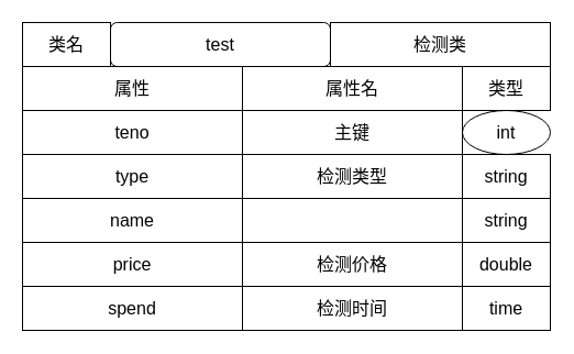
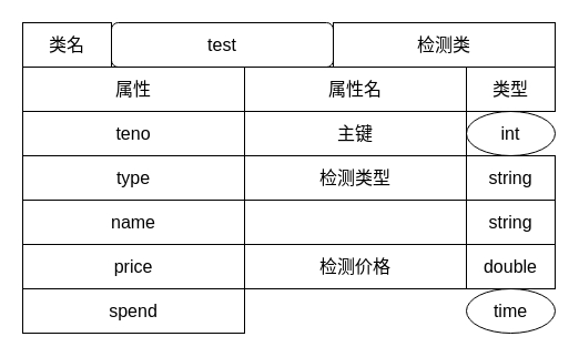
  <mxCell id="0" />
  <mxCell id="1" parent="0" />
  <mxCell id="2" value="&lt;font style=&quot;font-size: 16px;&quot;&gt;类名&lt;/font&gt;" style="rounded=0;whiteSpace=wrap;html=1;fillColor=none;" parent="1" vertex="1"><mxGeometry x="20" y="20" width="80" height="40" as="geometry" /></mxCell>
  <mxCell id="3" value="&lt;font style=&quot;font-size: 16px;&quot;&gt;test&lt;/font&gt;" style="whiteSpace=wrap;html=1;fillColor=none;rounded=1;" parent="1" vertex="1"><mxGeometry x="100" y="20" width="200" height="40" as="geometry" /></mxCell>
  <mxCell id="4" value="&lt;span style=&quot;font-size: 16px;&quot;&gt;检测类&lt;/span&gt;" style="rounded=0;whiteSpace=wrap;html=1;fillColor=none;" parent="1" vertex="1"><mxGeometry x="300" y="20" width="200" height="40" as="geometry" /></mxCell>
  <mxCell id="5" value="&lt;font style=&quot;font-size: 16px;&quot;&gt;属性&lt;/font&gt;" style="rounded=0;whiteSpace=wrap;html=1;fillColor=none;" parent="1" vertex="1"><mxGeometry x="20" y="60" width="200" height="40" as="geometry" /></mxCell>
  <mxCell id="6" value="&lt;font style=&quot;font-size: 16px;&quot;&gt;属性名&lt;/font&gt;" style="rounded=0;whiteSpace=wrap;html=1;fillColor=none;" parent="1" vertex="1"><mxGeometry x="220" y="60" width="200" height="40" as="geometry" /></mxCell>
  <mxCell id="7" value="&lt;font style=&quot;font-size: 16px;&quot;&gt;类型&lt;/font&gt;" style="rounded=0;whiteSpace=wrap;html=1;fillColor=none;" parent="1" vertex="1"><mxGeometry x="420" y="60" width="80" height="40" as="geometry" /></mxCell>
  <mxCell id="8" value="&lt;font style=&quot;font-size: 16px;&quot;&gt;teno&lt;/font&gt;" style="rounded=0;whiteSpace=wrap;html=1;fillColor=none;" parent="1" vertex="1"><mxGeometry x="20" y="100" width="200" height="40" as="geometry" /></mxCell>
  <mxCell id="9" value="&lt;span style=&quot;font-size: 16px;&quot;&gt;主键&lt;/span&gt;" style="rounded=0;whiteSpace=wrap;html=1;fillColor=none;" parent="1" vertex="1"><mxGeometry x="220" y="100" width="200" height="40" as="geometry" /></mxCell>
  <mxCell id="10" value="&lt;font style=&quot;font-size: 16px;&quot;&gt;int&lt;/font&gt;" style="ellipse;whiteSpace=wrap;html=1;fillColor=none;" parent="1" vertex="1"><mxGeometry x="420" y="100" width="80" height="40" as="geometry" /></mxCell>
  <mxCell id="11" value="&lt;font style=&quot;font-size: 16px;&quot;&gt;name&lt;/font&gt;" style="rounded=0;whiteSpace=wrap;html=1;fillColor=none;" parent="1" vertex="1"><mxGeometry x="20" y="180" width="200" height="40" as="geometry" /></mxCell>
  <mxCell id="12" value="&lt;font style=&quot;font-size: 16px;&quot;&gt;string&lt;/font&gt;" style="rounded=0;whiteSpace=wrap;html=1;fillColor=none;" parent="1" vertex="1"><mxGeometry x="420" y="180" width="80" height="40" as="geometry" /></mxCell>
  <mxCell id="13" value="&lt;span style=&quot;font-size: 16px;&quot;&gt;type&lt;/span&gt;" style="rounded=0;whiteSpace=wrap;html=1;fillColor=none;" parent="1" vertex="1"><mxGeometry x="20" y="140" width="200" height="40" as="geometry" /></mxCell>
  <mxCell id="14" value="&lt;span style=&quot;font-size: 16px;&quot;&gt;检测类型&lt;/span&gt;" style="rounded=0;whiteSpace=wrap;html=1;fillColor=none;" parent="1" vertex="1"><mxGeometry x="220" y="140" width="200" height="40" as="geometry" /></mxCell>
  <mxCell id="15" value="&lt;font style=&quot;font-size: 16px;&quot;&gt;string&lt;/font&gt;" style="rounded=0;whiteSpace=wrap;html=1;fillColor=none;" parent="1" vertex="1"><mxGeometry x="420" y="140" width="80" height="40" as="geometry" /></mxCell>
  <mxCell id="16" value="&lt;span style=&quot;font-size: 16px;&quot;&gt;price&lt;/span&gt;" style="rounded=0;whiteSpace=wrap;html=1;fillColor=none;" parent="1" vertex="1"><mxGeometry x="20" y="220" width="200" height="40" as="geometry" /></mxCell>
  <mxCell id="17" value="&lt;span style=&quot;font-size: 16px;&quot;&gt;检测价格&lt;/span&gt;" style="rounded=0;whiteSpace=wrap;html=1;fillColor=none;" parent="1" vertex="1"><mxGeometry x="220" y="220" width="200" height="40" as="geometry" /></mxCell>
  <mxCell id="18" value="&lt;font style=&quot;font-size: 16px;&quot;&gt;double&lt;/font&gt;" style="rounded=0;whiteSpace=wrap;html=1;fillColor=none;" parent="1" vertex="1"><mxGeometry x="420" y="220" width="80" height="40" as="geometry" /></mxCell>
  <mxCell id="19" value="&lt;span style=&quot;font-size: 16px;&quot;&gt;spend&lt;/span&gt;" style="rounded=0;whiteSpace=wrap;html=1;fillColor=none;" parent="1" vertex="1"><mxGeometry x="20" y="260" width="200" height="40" as="geometry" /></mxCell>
- <mxCell id="20" value="&lt;span style=&quot;font-size: 16px;&quot;&gt;检测时间&lt;/span&gt;" style="rounded=0;whiteSpace=wrap;html=1;fillColor=none;" parent="1" vertex="1"><mxGeometry x="220" y="260" width="200" height="40" as="geometry" /></mxCell>
- <mxCell id="21" value="&lt;font style=&quot;font-size: 16px;&quot;&gt;time&lt;/font&gt;" style="rounded=0;whiteSpace=wrap;html=1;fillColor=none;" parent="1" vertex="1"><mxGeometry x="420" y="260" width="80" height="40" as="geometry" /></mxCell>
+ <mxCell id="21" value="&lt;font style=&quot;font-size: 16px;&quot;&gt;time&lt;/font&gt;" style="ellipse;whiteSpace=wrap;html=1;fillColor=none;" parent="1" vertex="1"><mxGeometry x="420" y="260" width="80" height="40" as="geometry" /></mxCell>
